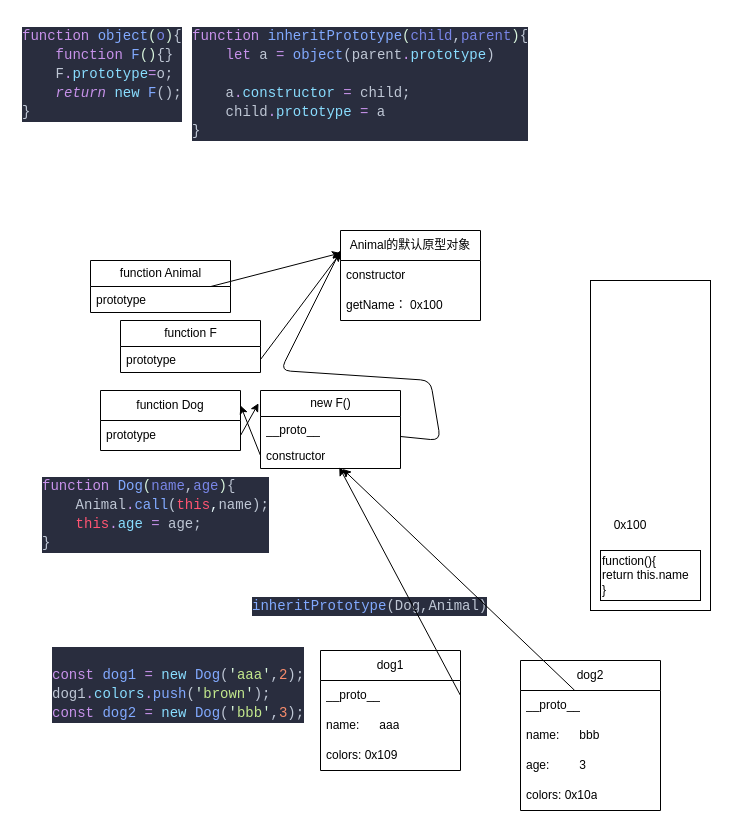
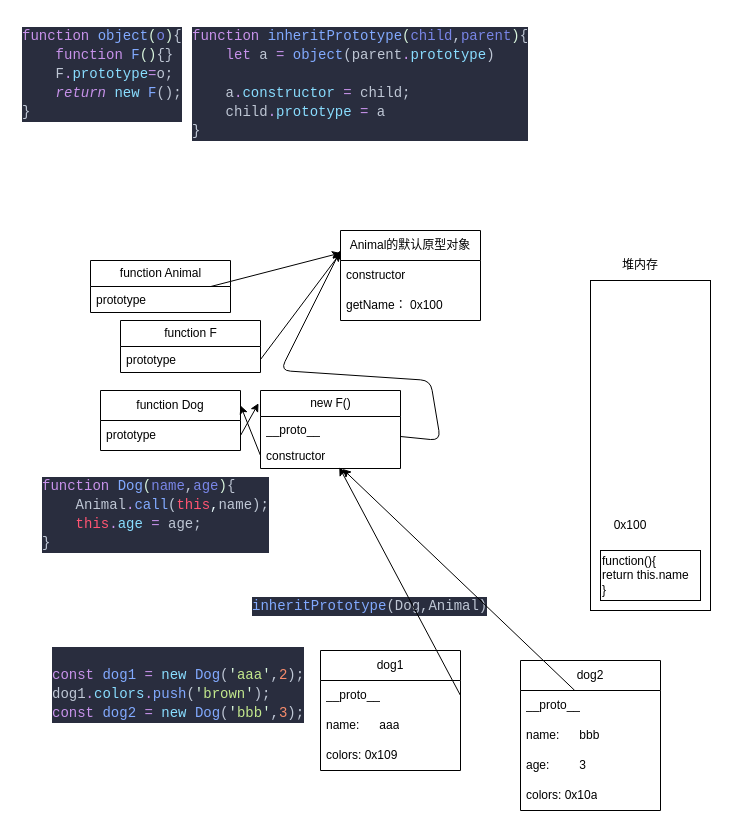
  <mxCell id="0" />
  <mxCell id="1" parent="0" />
  <mxCell id="2" value="&lt;div style=&quot;color: #bfc7d5;background-color: #292d3e;font-family: Consolas, 'Courier New', monospace;font-weight: normal;font-size: 14px;line-height: 19px;white-space: pre;&quot;&gt;&lt;div&gt;&lt;span style=&quot;color: #c792ea;&quot;&gt;function&lt;/span&gt;&lt;span style=&quot;color: #bfc7d5;&quot;&gt; &lt;/span&gt;&lt;span style=&quot;color: #82aaff;&quot;&gt;object&lt;/span&gt;&lt;span style=&quot;color: #d9f5dd;&quot;&gt;(&lt;/span&gt;&lt;span style=&quot;color: #7986e7;&quot;&gt;o&lt;/span&gt;&lt;span style=&quot;color: #d9f5dd;&quot;&gt;)&lt;/span&gt;&lt;span style=&quot;color: #bfc7d5;&quot;&gt;{&lt;/span&gt;&lt;/div&gt;&lt;div&gt;&lt;span style=&quot;color: #bfc7d5;&quot;&gt;&amp;nbsp; &amp;nbsp; &lt;/span&gt;&lt;span style=&quot;color: #c792ea;&quot;&gt;function&lt;/span&gt;&lt;span style=&quot;color: #bfc7d5;&quot;&gt; &lt;/span&gt;&lt;span style=&quot;color: #82aaff;&quot;&gt;F&lt;/span&gt;&lt;span style=&quot;color: #d9f5dd;&quot;&gt;()&lt;/span&gt;&lt;span style=&quot;color: #bfc7d5;&quot;&gt;{}&lt;/span&gt;&lt;/div&gt;&lt;div&gt;&lt;span style=&quot;color: #bfc7d5;&quot;&gt;&amp;nbsp; &amp;nbsp; F&lt;/span&gt;&lt;span style=&quot;color: #c792ea;&quot;&gt;.&lt;/span&gt;&lt;span style=&quot;color: #89ddff;&quot;&gt;prototype&lt;/span&gt;&lt;span style=&quot;color: #c792ea;&quot;&gt;=&lt;/span&gt;&lt;span style=&quot;color: #bfc7d5;&quot;&gt;o;&lt;/span&gt;&lt;/div&gt;&lt;div&gt;&lt;span style=&quot;color: #bfc7d5;&quot;&gt;&amp;nbsp; &amp;nbsp; &lt;/span&gt;&lt;span style=&quot;color: #c792ea;font-style: italic;&quot;&gt;return&lt;/span&gt;&lt;span style=&quot;color: #bfc7d5;&quot;&gt; &lt;/span&gt;&lt;span style=&quot;color: #89ddff;&quot;&gt;new&lt;/span&gt;&lt;span style=&quot;color: #bfc7d5;&quot;&gt; &lt;/span&gt;&lt;span style=&quot;color: #82aaff;&quot;&gt;F&lt;/span&gt;&lt;span style=&quot;color: #bfc7d5;&quot;&gt;();&lt;/span&gt;&lt;/div&gt;&lt;div&gt;&lt;span style=&quot;color: #bfc7d5;&quot;&gt;}&lt;/span&gt;&lt;/div&gt;&lt;/div&gt;" style="text;whiteSpace=wrap;html=1;" vertex="1" parent="1"><mxGeometry x="20" y="20" width="180" height="120" as="geometry" /></mxCell>
  <mxCell id="3" value="&lt;div style=&quot;color: #bfc7d5;background-color: #292d3e;font-family: Consolas, 'Courier New', monospace;font-weight: normal;font-size: 14px;line-height: 19px;white-space: pre;&quot;&gt;&lt;div&gt;&lt;span style=&quot;color: #c792ea;&quot;&gt;function&lt;/span&gt;&lt;span style=&quot;color: #bfc7d5;&quot;&gt; &lt;/span&gt;&lt;span style=&quot;color: #82aaff;&quot;&gt;inheritPrototype&lt;/span&gt;&lt;span style=&quot;color: #d9f5dd;&quot;&gt;(&lt;/span&gt;&lt;span style=&quot;color: #7986e7;&quot;&gt;child&lt;/span&gt;&lt;span style=&quot;color: #bfc7d5;&quot;&gt;,&lt;/span&gt;&lt;span style=&quot;color: #7986e7;&quot;&gt;parent&lt;/span&gt;&lt;span style=&quot;color: #d9f5dd;&quot;&gt;)&lt;/span&gt;&lt;span style=&quot;color: #bfc7d5;&quot;&gt;{&lt;/span&gt;&lt;/div&gt;&lt;div&gt;&lt;span style=&quot;color: #bfc7d5;&quot;&gt;&amp;nbsp; &amp;nbsp; &lt;/span&gt;&lt;span style=&quot;color: #c792ea;&quot;&gt;let&lt;/span&gt;&lt;span style=&quot;color: #bfc7d5;&quot;&gt; a &lt;/span&gt;&lt;span style=&quot;color: #c792ea;&quot;&gt;=&lt;/span&gt;&lt;span style=&quot;color: #bfc7d5;&quot;&gt; &lt;/span&gt;&lt;span style=&quot;color: #82aaff;&quot;&gt;object&lt;/span&gt;&lt;span style=&quot;color: #bfc7d5;&quot;&gt;(parent&lt;/span&gt;&lt;span style=&quot;color: #c792ea;&quot;&gt;.&lt;/span&gt;&lt;span style=&quot;color: #89ddff;&quot;&gt;prototype&lt;/span&gt;&lt;span style=&quot;color: #bfc7d5;&quot;&gt;)&lt;/span&gt;&lt;/div&gt;&lt;br&gt;&lt;div&gt;&lt;span style=&quot;color: #bfc7d5;&quot;&gt;&amp;nbsp; &amp;nbsp; a&lt;/span&gt;&lt;span style=&quot;color: #c792ea;&quot;&gt;.&lt;/span&gt;&lt;span style=&quot;color: #89ddff;&quot;&gt;constructor&lt;/span&gt;&lt;span style=&quot;color: #bfc7d5;&quot;&gt; &lt;/span&gt;&lt;span style=&quot;color: #c792ea;&quot;&gt;=&lt;/span&gt;&lt;span style=&quot;color: #bfc7d5;&quot;&gt; child;&lt;/span&gt;&lt;/div&gt;&lt;div&gt;&lt;span style=&quot;color: #bfc7d5;&quot;&gt;&amp;nbsp; &amp;nbsp; child&lt;/span&gt;&lt;span style=&quot;color: #c792ea;&quot;&gt;.&lt;/span&gt;&lt;span style=&quot;color: #89ddff;&quot;&gt;prototype&lt;/span&gt;&lt;span style=&quot;color: #bfc7d5;&quot;&gt; &lt;/span&gt;&lt;span style=&quot;color: #c792ea;&quot;&gt;=&lt;/span&gt;&lt;span style=&quot;color: #bfc7d5;&quot;&gt; a&lt;/span&gt;&lt;/div&gt;&lt;div&gt;&lt;span style=&quot;color: #bfc7d5;&quot;&gt;}&lt;/span&gt;&lt;/div&gt;&lt;/div&gt;" style="text;whiteSpace=wrap;html=1;" vertex="1" parent="1"><mxGeometry x="190" y="20" width="340" height="140" as="geometry" /></mxCell>
  <mxCell id="4" value="function Animal" style="swimlane;fontStyle=0;childLayout=stackLayout;horizontal=1;startSize=26;fillColor=none;horizontalStack=0;resizeParent=1;resizeParentMax=0;resizeLast=0;collapsible=1;marginBottom=0;html=1;" vertex="1" parent="1"><mxGeometry x="90" y="260" width="140" height="52" as="geometry" /></mxCell>
  <mxCell id="5" value="prototype" style="text;strokeColor=none;fillColor=none;align=left;verticalAlign=top;spacingLeft=4;spacingRight=4;overflow=hidden;rotatable=0;points=[[0,0.5],[1,0.5]];portConstraint=eastwest;whiteSpace=wrap;html=1;" vertex="1" parent="4"><mxGeometry y="26" width="140" height="26" as="geometry" /></mxCell>
  <mxCell id="6" value="Animal的默认原型对象" style="swimlane;fontStyle=0;childLayout=stackLayout;horizontal=1;startSize=30;horizontalStack=0;resizeParent=1;resizeParentMax=0;resizeLast=0;collapsible=1;marginBottom=0;whiteSpace=wrap;html=1;" vertex="1" parent="1"><mxGeometry x="340" y="230" width="140" height="90" as="geometry" /></mxCell>
  <mxCell id="7" value="constructor" style="text;strokeColor=none;fillColor=none;align=left;verticalAlign=middle;spacingLeft=4;spacingRight=4;overflow=hidden;points=[[0,0.5],[1,0.5]];portConstraint=eastwest;rotatable=0;whiteSpace=wrap;html=1;" vertex="1" parent="6"><mxGeometry y="30" width="140" height="30" as="geometry" /></mxCell>
  <mxCell id="8" value="getName： 0x100" style="text;strokeColor=none;fillColor=none;align=left;verticalAlign=middle;spacingLeft=4;spacingRight=4;overflow=hidden;points=[[0,0.5],[1,0.5]];portConstraint=eastwest;rotatable=0;whiteSpace=wrap;html=1;" vertex="1" parent="6"><mxGeometry y="60" width="140" height="30" as="geometry" /></mxCell>
  <mxCell id="9" style="edgeStyle=none;html=1;entryX=0;entryY=0.25;entryDx=0;entryDy=0;" edge="1" parent="1" source="5" target="6"><mxGeometry relative="1" as="geometry" /></mxCell>
  <mxCell id="10" value="" style="rounded=0;whiteSpace=wrap;html=1;" vertex="1" parent="1"><mxGeometry x="590" y="280" width="120" height="330" as="geometry" /></mxCell>
+ <mxCell id="11" value="堆内存" style="text;html=1;align=center;verticalAlign=middle;whiteSpace=wrap;rounded=0;" vertex="1" parent="1"><mxGeometry x="610" y="250" width="60" height="30" as="geometry" /></mxCell>
  <mxCell id="12" value="function(){&lt;br&gt;return this.name&lt;div&gt;}&lt;/div&gt;" style="rounded=0;whiteSpace=wrap;html=1;align=left;" vertex="1" parent="1"><mxGeometry x="600" y="550" width="100" height="50" as="geometry" /></mxCell>
  <mxCell id="13" value="0x100" style="text;html=1;align=center;verticalAlign=middle;whiteSpace=wrap;rounded=0;" vertex="1" parent="1"><mxGeometry x="600" y="510" width="60" height="30" as="geometry" /></mxCell>
  <mxCell id="14" value="function Dog" style="swimlane;fontStyle=0;childLayout=stackLayout;horizontal=1;startSize=30;horizontalStack=0;resizeParent=1;resizeParentMax=0;resizeLast=0;collapsible=1;marginBottom=0;whiteSpace=wrap;html=1;" vertex="1" parent="1"><mxGeometry x="100" y="390" width="140" height="60" as="geometry" /></mxCell>
  <mxCell id="15" value="prototype" style="text;strokeColor=none;fillColor=none;align=left;verticalAlign=middle;spacingLeft=4;spacingRight=4;overflow=hidden;points=[[0,0.5],[1,0.5]];portConstraint=eastwest;rotatable=0;whiteSpace=wrap;html=1;" vertex="1" parent="14"><mxGeometry y="30" width="140" height="30" as="geometry" /></mxCell>
  <mxCell id="16" value="&lt;div style=&quot;color: #bfc7d5;background-color: #292d3e;font-family: Consolas, 'Courier New', monospace;font-weight: normal;font-size: 14px;line-height: 19px;white-space: pre;&quot;&gt;&lt;div&gt;&lt;span style=&quot;color: #c792ea;&quot;&gt;function&lt;/span&gt;&lt;span style=&quot;color: #bfc7d5;&quot;&gt; &lt;/span&gt;&lt;span style=&quot;color: #82aaff;&quot;&gt;Dog&lt;/span&gt;&lt;span style=&quot;color: #d9f5dd;&quot;&gt;(&lt;/span&gt;&lt;span style=&quot;color: #7986e7;&quot;&gt;name&lt;/span&gt;&lt;span style=&quot;color: #bfc7d5;&quot;&gt;,&lt;/span&gt;&lt;span style=&quot;color: #7986e7;&quot;&gt;age&lt;/span&gt;&lt;span style=&quot;color: #d9f5dd;&quot;&gt;)&lt;/span&gt;&lt;span style=&quot;color: #bfc7d5;&quot;&gt;{&lt;/span&gt;&lt;/div&gt;&lt;div&gt;&lt;span style=&quot;color: #bfc7d5;&quot;&gt;&amp;nbsp; &amp;nbsp; Animal&lt;/span&gt;&lt;span style=&quot;color: #c792ea;&quot;&gt;.&lt;/span&gt;&lt;span style=&quot;color: #82aaff;&quot;&gt;call&lt;/span&gt;&lt;span style=&quot;color: #bfc7d5;&quot;&gt;(&lt;/span&gt;&lt;span style=&quot;color: #ff5572;&quot;&gt;this&lt;/span&gt;&lt;span style=&quot;color: #eeffff;&quot;&gt;,&lt;/span&gt;&lt;span style=&quot;color: #bfc7d5;&quot;&gt;name);&lt;/span&gt;&lt;/div&gt;&lt;div&gt;&lt;span style=&quot;color: #bfc7d5;&quot;&gt;&amp;nbsp; &amp;nbsp; &lt;/span&gt;&lt;span style=&quot;color: #ff5572;&quot;&gt;this&lt;/span&gt;&lt;span style=&quot;color: #c792ea;&quot;&gt;.&lt;/span&gt;&lt;span style=&quot;color: #89ddff;&quot;&gt;age&lt;/span&gt;&lt;span style=&quot;color: #bfc7d5;&quot;&gt; &lt;/span&gt;&lt;span style=&quot;color: #c792ea;&quot;&gt;=&lt;/span&gt;&lt;span style=&quot;color: #bfc7d5;&quot;&gt; age;&lt;/span&gt;&lt;/div&gt;&lt;div&gt;&lt;span style=&quot;color: #bfc7d5;&quot;&gt;}&lt;/span&gt;&lt;/div&gt;&lt;/div&gt;" style="text;whiteSpace=wrap;html=1;" vertex="1" parent="1"><mxGeometry x="40" y="470" width="240" height="100" as="geometry" /></mxCell>
  <mxCell id="17" value="&lt;div style=&quot;color: #bfc7d5;background-color: #292d3e;font-family: Consolas, 'Courier New', monospace;font-weight: normal;font-size: 14px;line-height: 19px;white-space: pre;&quot;&gt;&lt;div&gt;&lt;span style=&quot;color: #82aaff;&quot;&gt;inheritPrototype&lt;/span&gt;&lt;span style=&quot;color: #bfc7d5;&quot;&gt;(Dog,Animal)&lt;/span&gt;&lt;/div&gt;&lt;/div&gt;" style="text;whiteSpace=wrap;html=1;" vertex="1" parent="1"><mxGeometry x="250" y="590" width="250" height="40" as="geometry" /></mxCell>
  <mxCell id="18" value="new F()" style="swimlane;fontStyle=0;childLayout=stackLayout;horizontal=1;startSize=26;fillColor=none;horizontalStack=0;resizeParent=1;resizeParentMax=0;resizeLast=0;collapsible=1;marginBottom=0;html=1;" vertex="1" parent="1"><mxGeometry x="260" y="390" width="140" height="78" as="geometry" /></mxCell>
  <mxCell id="19" style="edgeStyle=none;html=1;" edge="1" parent="18" source="20"><mxGeometry relative="1" as="geometry"><mxPoint x="80" y="-140" as="targetPoint" /><Array as="points"><mxPoint x="180" y="50" /><mxPoint x="170" y="-10" /><mxPoint x="20" y="-20" /></Array></mxGeometry></mxCell>
  <mxCell id="20" value="__proto__" style="text;strokeColor=none;fillColor=none;align=left;verticalAlign=top;spacingLeft=4;spacingRight=4;overflow=hidden;rotatable=0;points=[[0,0.5],[1,0.5]];portConstraint=eastwest;whiteSpace=wrap;html=1;" vertex="1" parent="18"><mxGeometry y="26" width="140" height="26" as="geometry" /></mxCell>
  <mxCell id="21" value="constructor" style="text;strokeColor=none;fillColor=none;align=left;verticalAlign=top;spacingLeft=4;spacingRight=4;overflow=hidden;rotatable=0;points=[[0,0.5],[1,0.5]];portConstraint=eastwest;whiteSpace=wrap;html=1;" vertex="1" parent="18"><mxGeometry y="52" width="140" height="26" as="geometry" /></mxCell>
  <mxCell id="22" value="function F" style="swimlane;fontStyle=0;childLayout=stackLayout;horizontal=1;startSize=26;fillColor=none;horizontalStack=0;resizeParent=1;resizeParentMax=0;resizeLast=0;collapsible=1;marginBottom=0;html=1;" vertex="1" parent="1"><mxGeometry x="120" y="320" width="140" height="52" as="geometry" /></mxCell>
  <mxCell id="23" value="prototype" style="text;strokeColor=none;fillColor=none;align=left;verticalAlign=top;spacingLeft=4;spacingRight=4;overflow=hidden;rotatable=0;points=[[0,0.5],[1,0.5]];portConstraint=eastwest;whiteSpace=wrap;html=1;" vertex="1" parent="22"><mxGeometry y="26" width="140" height="26" as="geometry" /></mxCell>
  <mxCell id="24" style="edgeStyle=none;html=1;exitX=1;exitY=0.5;exitDx=0;exitDy=0;entryX=0;entryY=0.25;entryDx=0;entryDy=0;" edge="1" parent="1" source="23" target="6"><mxGeometry relative="1" as="geometry" /></mxCell>
  <mxCell id="25" style="edgeStyle=none;html=1;exitX=1;exitY=0.5;exitDx=0;exitDy=0;entryX=-0.014;entryY=0.164;entryDx=0;entryDy=0;entryPerimeter=0;" edge="1" parent="1" source="15" target="18"><mxGeometry relative="1" as="geometry" /></mxCell>
  <mxCell id="26" style="edgeStyle=none;html=1;exitX=0;exitY=0.5;exitDx=0;exitDy=0;entryX=1;entryY=0.25;entryDx=0;entryDy=0;" edge="1" parent="1" source="21" target="14"><mxGeometry relative="1" as="geometry" /></mxCell>
  <mxCell id="27" value="&lt;div style=&quot;color: #bfc7d5;background-color: #292d3e;font-family: Consolas, 'Courier New', monospace;font-weight: normal;font-size: 14px;line-height: 19px;white-space: pre;&quot;&gt;&lt;br&gt;&lt;div&gt;&lt;span style=&quot;color: #c792ea;&quot;&gt;const&lt;/span&gt;&lt;span style=&quot;color: #bfc7d5;&quot;&gt; &lt;/span&gt;&lt;span style=&quot;color: #82aaff;&quot;&gt;dog1&lt;/span&gt;&lt;span style=&quot;color: #bfc7d5;&quot;&gt; &lt;/span&gt;&lt;span style=&quot;color: #c792ea;&quot;&gt;=&lt;/span&gt;&lt;span style=&quot;color: #bfc7d5;&quot;&gt; &lt;/span&gt;&lt;span style=&quot;color: #89ddff;&quot;&gt;new&lt;/span&gt;&lt;span style=&quot;color: #bfc7d5;&quot;&gt; &lt;/span&gt;&lt;span style=&quot;color: #82aaff;&quot;&gt;Dog&lt;/span&gt;&lt;span style=&quot;color: #bfc7d5;&quot;&gt;(&lt;/span&gt;&lt;span style=&quot;color: #d9f5dd;&quot;&gt;'&lt;/span&gt;&lt;span style=&quot;color: #c3e88d;&quot;&gt;aaa&lt;/span&gt;&lt;span style=&quot;color: #d9f5dd;&quot;&gt;'&lt;/span&gt;&lt;span style=&quot;color: #bfc7d5;&quot;&gt;,&lt;/span&gt;&lt;span style=&quot;color: #f78c6c;&quot;&gt;2&lt;/span&gt;&lt;span style=&quot;color: #bfc7d5;&quot;&gt;);&lt;/span&gt;&lt;/div&gt;&lt;div&gt;&lt;span style=&quot;color: #bfc7d5;&quot;&gt;dog1&lt;/span&gt;&lt;span style=&quot;color: #c792ea;&quot;&gt;.&lt;/span&gt;&lt;span style=&quot;color: #89ddff;&quot;&gt;colors&lt;/span&gt;&lt;span style=&quot;color: #c792ea;&quot;&gt;.&lt;/span&gt;&lt;span style=&quot;color: #82aaff;&quot;&gt;push&lt;/span&gt;&lt;span style=&quot;color: #bfc7d5;&quot;&gt;(&lt;/span&gt;&lt;span style=&quot;color: #d9f5dd;&quot;&gt;'&lt;/span&gt;&lt;span style=&quot;color: #c3e88d;&quot;&gt;brown&lt;/span&gt;&lt;span style=&quot;color: #d9f5dd;&quot;&gt;'&lt;/span&gt;&lt;span style=&quot;color: #bfc7d5;&quot;&gt;);&lt;/span&gt;&lt;/div&gt;&lt;div&gt;&lt;span style=&quot;color: #c792ea;&quot;&gt;const&lt;/span&gt;&lt;span style=&quot;color: #bfc7d5;&quot;&gt; &lt;/span&gt;&lt;span style=&quot;color: #82aaff;&quot;&gt;dog2&lt;/span&gt;&lt;span style=&quot;color: #bfc7d5;&quot;&gt; &lt;/span&gt;&lt;span style=&quot;color: #c792ea;&quot;&gt;=&lt;/span&gt;&lt;span style=&quot;color: #bfc7d5;&quot;&gt; &lt;/span&gt;&lt;span style=&quot;color: #89ddff;&quot;&gt;new&lt;/span&gt;&lt;span style=&quot;color: #bfc7d5;&quot;&gt; &lt;/span&gt;&lt;span style=&quot;color: #82aaff;&quot;&gt;Dog&lt;/span&gt;&lt;span style=&quot;color: #bfc7d5;&quot;&gt;(&lt;/span&gt;&lt;span style=&quot;color: #d9f5dd;&quot;&gt;'&lt;/span&gt;&lt;span style=&quot;color: #c3e88d;&quot;&gt;bbb&lt;/span&gt;&lt;span style=&quot;color: #d9f5dd;&quot;&gt;'&lt;/span&gt;&lt;span style=&quot;color: #bfc7d5;&quot;&gt;,&lt;/span&gt;&lt;span style=&quot;color: #f78c6c;&quot;&gt;3&lt;/span&gt;&lt;span style=&quot;color: #bfc7d5;&quot;&gt;);&lt;/span&gt;&lt;/div&gt;&lt;/div&gt;" style="text;whiteSpace=wrap;html=1;" vertex="1" parent="1"><mxGeometry x="50" y="640" width="260" height="100" as="geometry" /></mxCell>
  <mxCell id="28" value="dog1" style="swimlane;fontStyle=0;childLayout=stackLayout;horizontal=1;startSize=30;horizontalStack=0;resizeParent=1;resizeParentMax=0;resizeLast=0;collapsible=1;marginBottom=0;whiteSpace=wrap;html=1;" vertex="1" parent="1"><mxGeometry x="320" y="650" width="140" height="120" as="geometry" /></mxCell>
  <mxCell id="29" value="__proto__" style="text;strokeColor=none;fillColor=none;align=left;verticalAlign=middle;spacingLeft=4;spacingRight=4;overflow=hidden;points=[[0,0.5],[1,0.5]];portConstraint=eastwest;rotatable=0;whiteSpace=wrap;html=1;" vertex="1" parent="28"><mxGeometry y="30" width="140" height="30" as="geometry" /></mxCell>
  <mxCell id="30" value="name:&lt;span style=&quot;white-space: pre;&quot;&gt;&#09;&lt;/span&gt;aaa" style="text;strokeColor=none;fillColor=none;align=left;verticalAlign=middle;spacingLeft=4;spacingRight=4;overflow=hidden;points=[[0,0.5],[1,0.5]];portConstraint=eastwest;rotatable=0;whiteSpace=wrap;html=1;" vertex="1" parent="28"><mxGeometry y="60" width="140" height="30" as="geometry" /></mxCell>
  <mxCell id="31" value="&lt;div&gt;colors: 0x109&lt;/div&gt;" style="text;strokeColor=none;fillColor=none;align=left;verticalAlign=middle;spacingLeft=4;spacingRight=4;overflow=hidden;points=[[0,0.5],[1,0.5]];portConstraint=eastwest;rotatable=0;whiteSpace=wrap;html=1;" vertex="1" parent="28"><mxGeometry y="90" width="140" height="30" as="geometry" /></mxCell>
  <mxCell id="32" value="dog2" style="swimlane;fontStyle=0;childLayout=stackLayout;horizontal=1;startSize=30;horizontalStack=0;resizeParent=1;resizeParentMax=0;resizeLast=0;collapsible=1;marginBottom=0;whiteSpace=wrap;html=1;" vertex="1" parent="1"><mxGeometry x="520" y="660" width="140" height="150" as="geometry" /></mxCell>
  <mxCell id="33" value="__proto__" style="text;strokeColor=none;fillColor=none;align=left;verticalAlign=middle;spacingLeft=4;spacingRight=4;overflow=hidden;points=[[0,0.5],[1,0.5]];portConstraint=eastwest;rotatable=0;whiteSpace=wrap;html=1;" vertex="1" parent="32"><mxGeometry y="30" width="140" height="30" as="geometry" /></mxCell>
  <mxCell id="34" value="name:&lt;span style=&quot;white-space: pre;&quot;&gt;&#09;&lt;/span&gt;bbb" style="text;strokeColor=none;fillColor=none;align=left;verticalAlign=middle;spacingLeft=4;spacingRight=4;overflow=hidden;points=[[0,0.5],[1,0.5]];portConstraint=eastwest;rotatable=0;whiteSpace=wrap;html=1;" vertex="1" parent="32"><mxGeometry y="60" width="140" height="30" as="geometry" /></mxCell>
  <mxCell id="35" value="age:&lt;span style=&quot;white-space: pre;&quot;&gt;&#09;&lt;/span&gt;&lt;span style=&quot;white-space: pre;&quot;&gt;&#09;&lt;/span&gt;3" style="text;strokeColor=none;fillColor=none;align=left;verticalAlign=middle;spacingLeft=4;spacingRight=4;overflow=hidden;points=[[0,0.5],[1,0.5]];portConstraint=eastwest;rotatable=0;whiteSpace=wrap;html=1;" vertex="1" parent="32"><mxGeometry y="90" width="140" height="30" as="geometry" /></mxCell>
  <mxCell id="36" value="colors: 0x10a" style="text;strokeColor=none;fillColor=none;align=left;verticalAlign=middle;spacingLeft=4;spacingRight=4;overflow=hidden;points=[[0,0.5],[1,0.5]];portConstraint=eastwest;rotatable=0;whiteSpace=wrap;html=1;" vertex="1" parent="32"><mxGeometry y="120" width="140" height="30" as="geometry" /></mxCell>
  <mxCell id="37" style="edgeStyle=none;html=1;exitX=1;exitY=0.5;exitDx=0;exitDy=0;entryX=0.563;entryY=0.954;entryDx=0;entryDy=0;entryPerimeter=0;" edge="1" parent="1" source="29" target="21"><mxGeometry relative="1" as="geometry"><mxPoint x="530" y="500" as="targetPoint" /></mxGeometry></mxCell>
  <mxCell id="38" style="edgeStyle=none;html=1;entryX=0.586;entryY=1.015;entryDx=0;entryDy=0;entryPerimeter=0;" edge="1" parent="1" source="33" target="21"><mxGeometry relative="1" as="geometry" /></mxCell>
